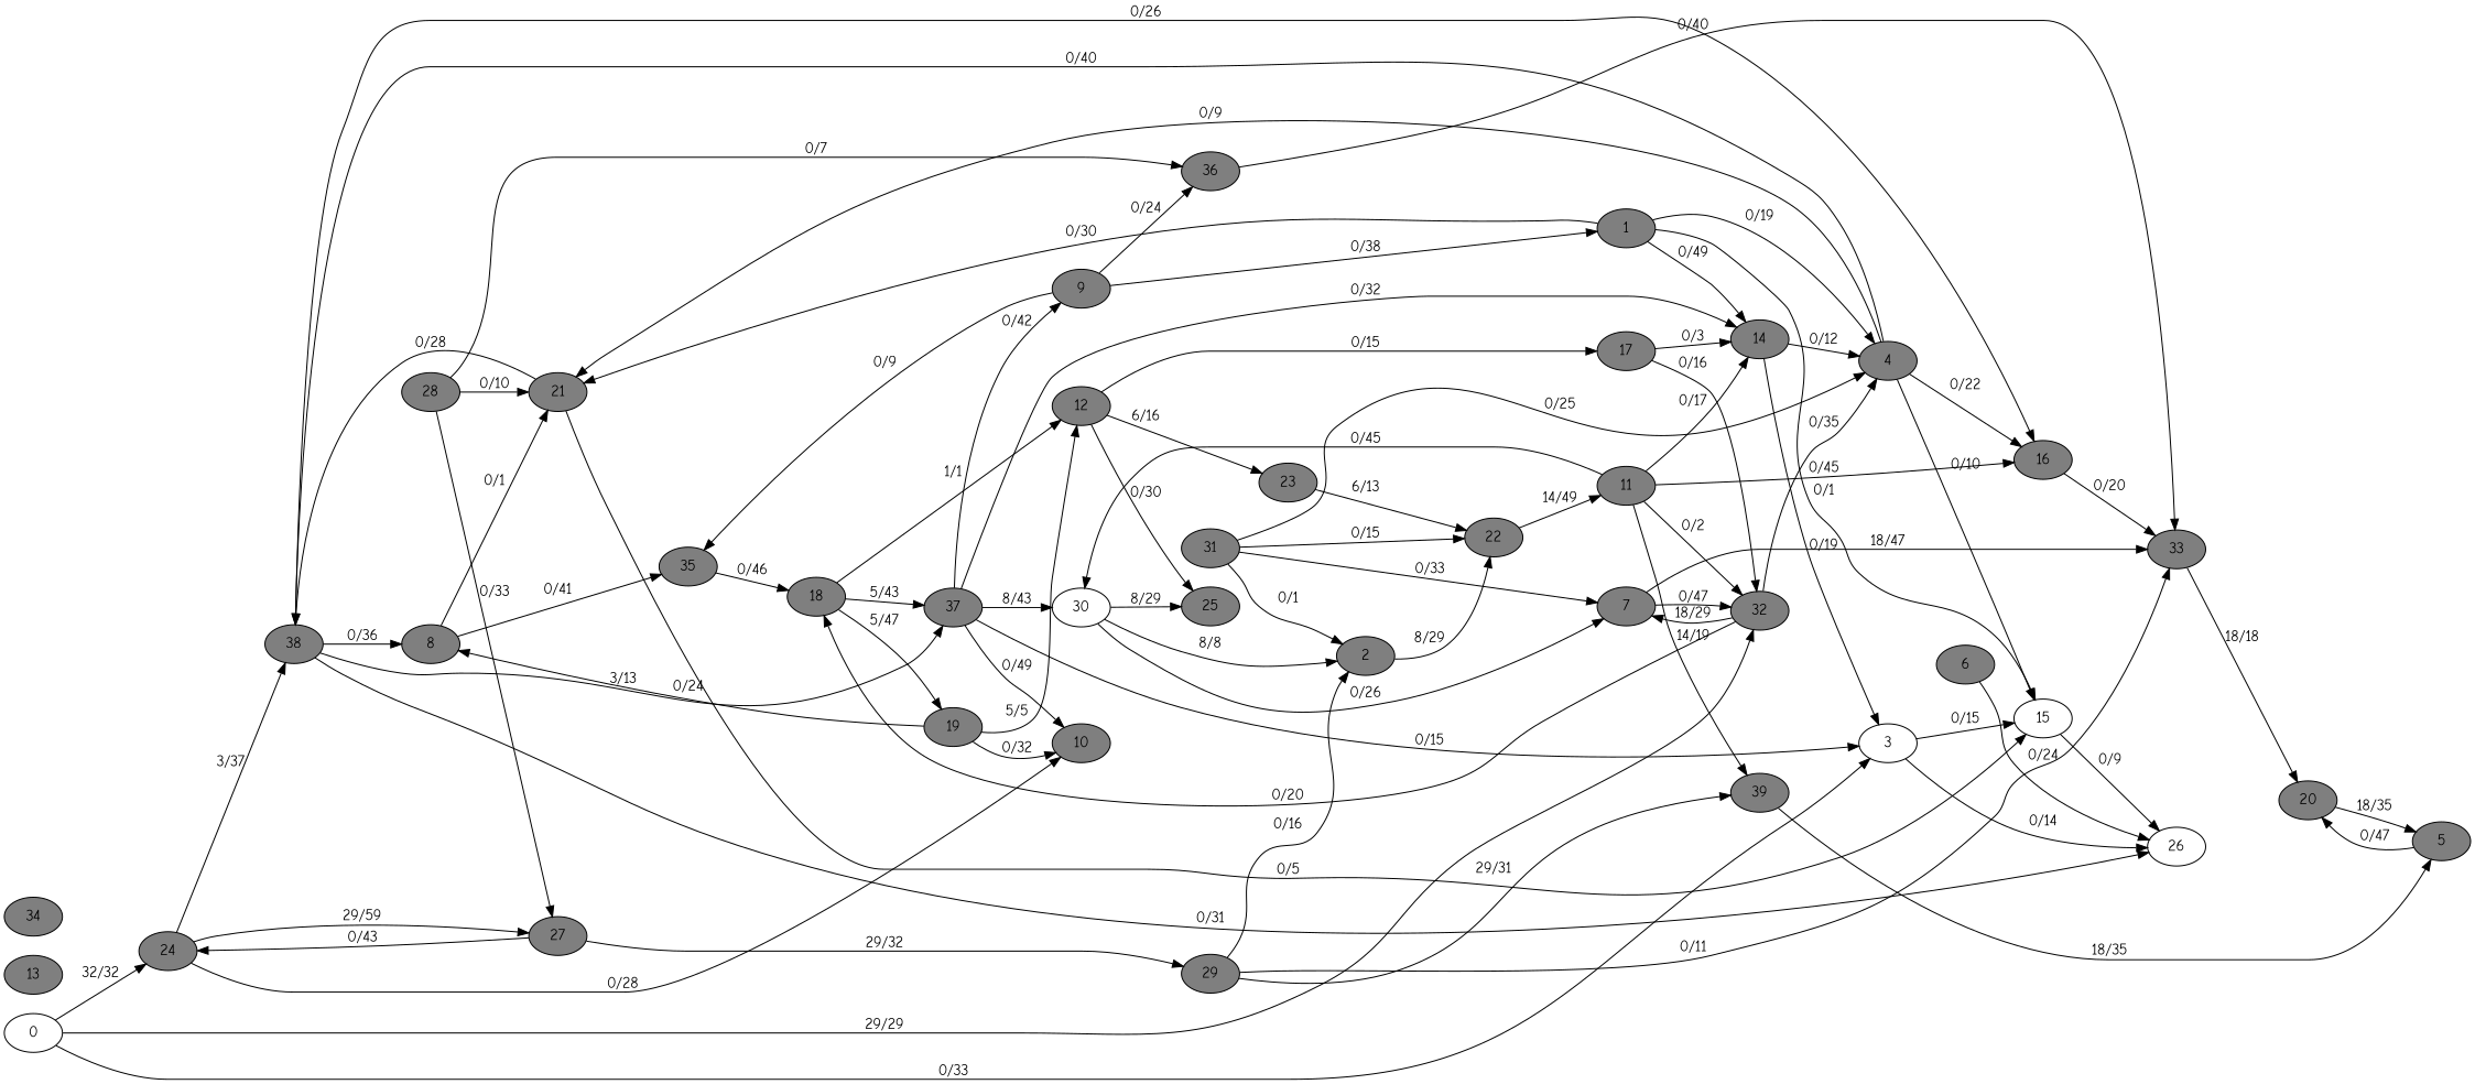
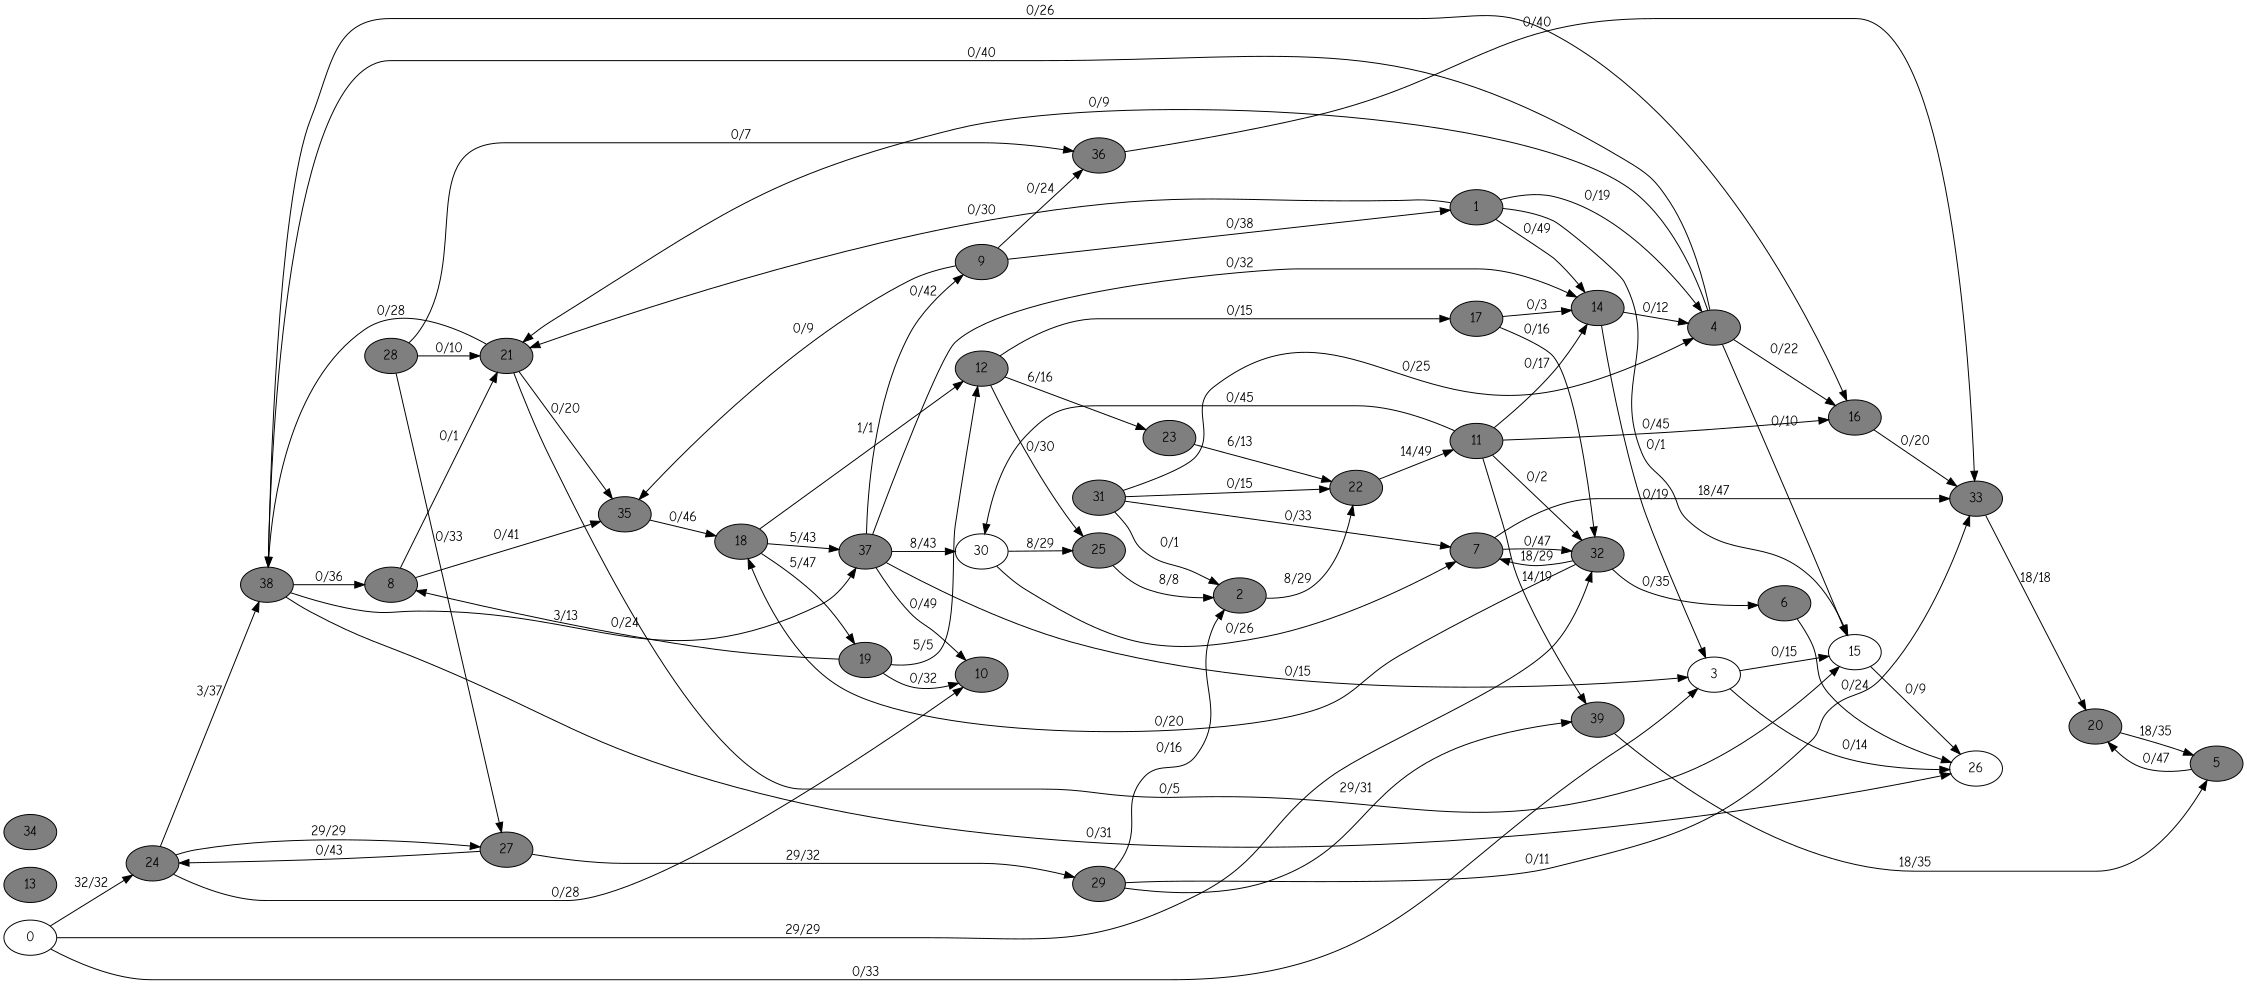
  digraph {
    fontname="Comic Neue"
    rankdir=LR
    node [fillcolor=grey50 fontname="Comic Neue" style=filled]
    edge [fontname="Comic Neue"]
    0 [fillcolor=grey100]
    3 [fillcolor=grey100]
    24
    32
    15 [fillcolor=grey100]
    26 [fillcolor=grey100]
    38
    10
    27
    4
    7
    18
    16
    8
    37
    29
    21
    33
    12
    19
    1
    14
    35
    2
    22
    11
    39
    30 [fillcolor=grey100]
    20
    9
    5
    6
    36
    25
    17
    23
    13
    28
    31
    34
    0 -> 3 [label="0/33"]
    0 -> 24 [label="32/32"]
    0 -> 32 [label="29/29"]
    3 -> 15 [label="0/15"]
    3 -> 26 [label="0/14"]
    24 -> 38 [label="3/37"]
    24 -> 10 [label="0/28"]
-   24 -> 27 [label="29/59"]
-   32 -> 4 [label="0/35"]
+   24 -> 27 [label="29/29"]
+   32 -> 6 [label="0/35"]
    32 -> 7 [label="18/29"]
    32 -> 18 [label="0/20"]
    15 -> 26 [label="0/9"]
    38 -> 26 [label="0/31"]
    38 -> 16 [label="0/26"]
    38 -> 8 [label="0/36"]
    38 -> 37 [label="3/13"]
    27 -> 24 [label="0/43"]
    27 -> 29 [label="29/32"]
    4 -> 15 [label="0/10"]
    4 -> 38 [label="0/40"]
    4 -> 16 [label="0/22"]
    4 -> 21 [label="0/9"]
    7 -> 32 [label="0/47"]
    7 -> 33 [label="18/47"]
    18 -> 37 [label="5/43"]
    18 -> 12 [label="1/1"]
    18 -> 19 [label="5/47"]
    16 -> 33 [label="0/20"]
    8 -> 21 [label="0/1"]
    8 -> 35 [label="0/41"]
    37 -> 3 [label="0/15"]
    37 -> 10 [label="0/49"]
    37 -> 14 [label="0/32"]
    37 -> 30 [label="8/43"]
    37 -> 9 [label="0/42"]
    29 -> 33 [label="0/11"]
    29 -> 2 [label="0/16"]
    29 -> 39 [label="29/31"]
    21 -> 15 [label="0/5"]
    21 -> 38 [label="0/28"]
+   21 -> 35 [label="0/20"]
    33 -> 20 [label="18/18"]
    12 -> 25 [label="0/30"]
    12 -> 17 [label="0/15"]
    12 -> 23 [label="6/16"]
    19 -> 10 [label="0/32"]
    19 -> 8 [label="0/24"]
    19 -> 12 [label="5/5"]
    1 -> 15 [label="0/1"]
    1 -> 4 [label="0/19"]
    1 -> 21 [label="0/30"]
    1 -> 14 [label="0/49"]
    14 -> 3 [label="0/19"]
    14 -> 4 [label="0/12"]
    35 -> 18 [label="0/46"]
    2 -> 22 [label="8/29"]
    22 -> 11 [label="14/49"]
    11 -> 32 [label="0/2"]
    11 -> 16 [label="0/45"]
    11 -> 14 [label="0/17"]
    11 -> 39 [label="14/19"]
    11 -> 30 [label="0/45"]
    39 -> 5 [label="18/35"]
    30 -> 7 [label="0/26"]
    30 -> 25 [label="8/29"]
    20 -> 5 [label="18/35"]
    9 -> 1 [label="0/38"]
    9 -> 35 [label="0/9"]
    9 -> 36 [label="0/24"]
    5 -> 20 [label="0/47"]
    6 -> 26 [label="0/24"]
    36 -> 33 [label="0/40"]
-   30 -> 2 [label="8/8"]
+   25 -> 2 [label="8/8"]
    17 -> 32 [label="0/16"]
    17 -> 14 [label="0/3"]
    23 -> 22 [label="6/13"]
    28 -> 27 [label="0/33"]
    28 -> 21 [label="0/10"]
    28 -> 36 [label="0/7"]
    31 -> 4 [label="0/25"]
    31 -> 7 [label="0/33"]
    31 -> 2 [label="0/1"]
    31 -> 22 [label="0/15"]
  }
